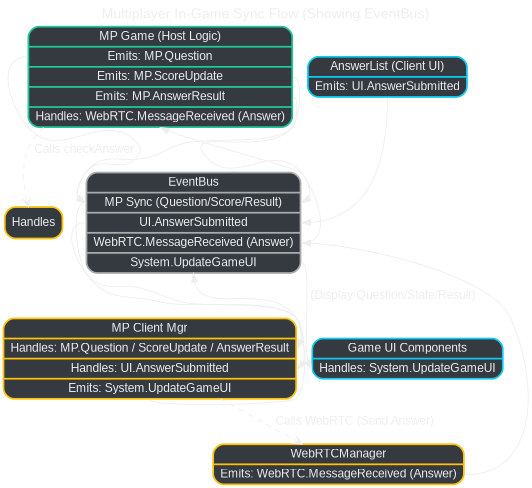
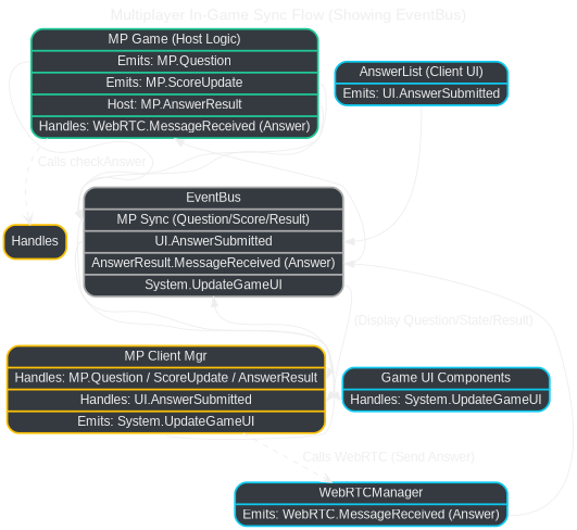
  digraph {
    fontcolor="#eeeeee"
    fontname=Arial
    fontsize=16
    label="Multiplayer In-Game Sync Flow (Showing EventBus)"
    labelloc=t
    rankdir=TD
    node [color="#ffc107" fillcolor="#343a40" fontcolor="#eeeeee" fontname=Arial penwidth=2 shape=record style="rounded,filled"]
    edge [color="#eeeeee" fontcolor="#eeeeee" fontname=Arial headport=evMPSync]
-   n1 [color="#20c997" label="{ MP Game (Host Logic) | {<emits_q> Emits: MP.Question} | {<emits_score> Emits: MP.ScoreUpdate} | {<emits_result> Emits: MP.AnswerResult} | {<handles_answer> Handles: WebRTC.MessageReceived (Answer)} }"]
+   n1 [color="#20c997" label="{ MP Game (Host Logic) | {<emits_q> Emits: MP.Question} | {<emits_score> Emits: MP.ScoreUpdate} | {<emits_result> Host: MP.AnswerResult} | {<handles_answer> Handles: WebRTC.MessageReceived (Answer)} }"]
    n2 [label=Handles shape=box]
-   n3 [color="#aaaaaa" label="{ EventBus | {<evMPSync> MP Sync (Question/Score/Result)} | {<evClientAnswer> UI.AnswerSubmitted} | {<evRTCAnswer> WebRTC.MessageReceived (Answer)} | {<evUpdateUI> System.UpdateGameUI} }"]
+   n3 [color="#aaaaaa" label="{ EventBus | {<evMPSync> MP Sync (Question/Score/Result)} | {<evClientAnswer> UI.AnswerSubmitted} | {<evRTCAnswer> AnswerResult.MessageReceived (Answer)} | {<evUpdateUI> System.UpdateGameUI} }"]
    n4 [label="{ MP Client Mgr | {<handles_sync> Handles: MP.Question / ScoreUpdate / AnswerResult} | {<handles_ui_in> Handles: UI.AnswerSubmitted} | {<emits_ui_out> Emits: System.UpdateGameUI} }"]
    n5 [color="#0dcaf0" label="{ Game UI Components | {<handles_update> Handles: System.UpdateGameUI} }"]
-   n6 [label="{ WebRTCManager | {<emits_rtc> Emits: WebRTC.MessageReceived (Answer)} }"]
+   n6 [color="#0dcaf0" label="{ WebRTCManager | {<emits_rtc> Emits: WebRTC.MessageReceived (Answer)} }"]
    n7 [color="#0dcaf0" label="{ AnswerList (Client UI) | {<emits_ui> Emits: UI.AnswerSubmitted} }"]
    n1 -> n2 [arrowhead=open label=" Calls checkAnswer" style=dashed]
    n1 -> n3 [tailport=emits_q]
    n1 -> n3 [tailport=emits_score]
    n1 -> n3 [tailport=emits_result]
    n3 -> n1 [headport=handles_answer tailport=evRTCAnswer]
    n3 -> n4 [headport=handles_sync tailport=evMPSync]
    n3 -> n4 [headport=handles_ui_in tailport=evClientAnswer]
    n3 -> n5 [headport=handles_update label=" (Display Question/State/Result)" tailport=evUpdateUI]
    n4 -> n3 [headport=evUpdateUI tailport=emits_ui_out]
    n4 -> n6 [arrowhead=open label=" Calls WebRTC (Send Answer)" style=dashed]
    n6 -> n3 [headport=evRTCAnswer tailport=emits_rtc]
    n7 -> n3 [headport=evClientAnswer tailport=emits_ui]
  }
